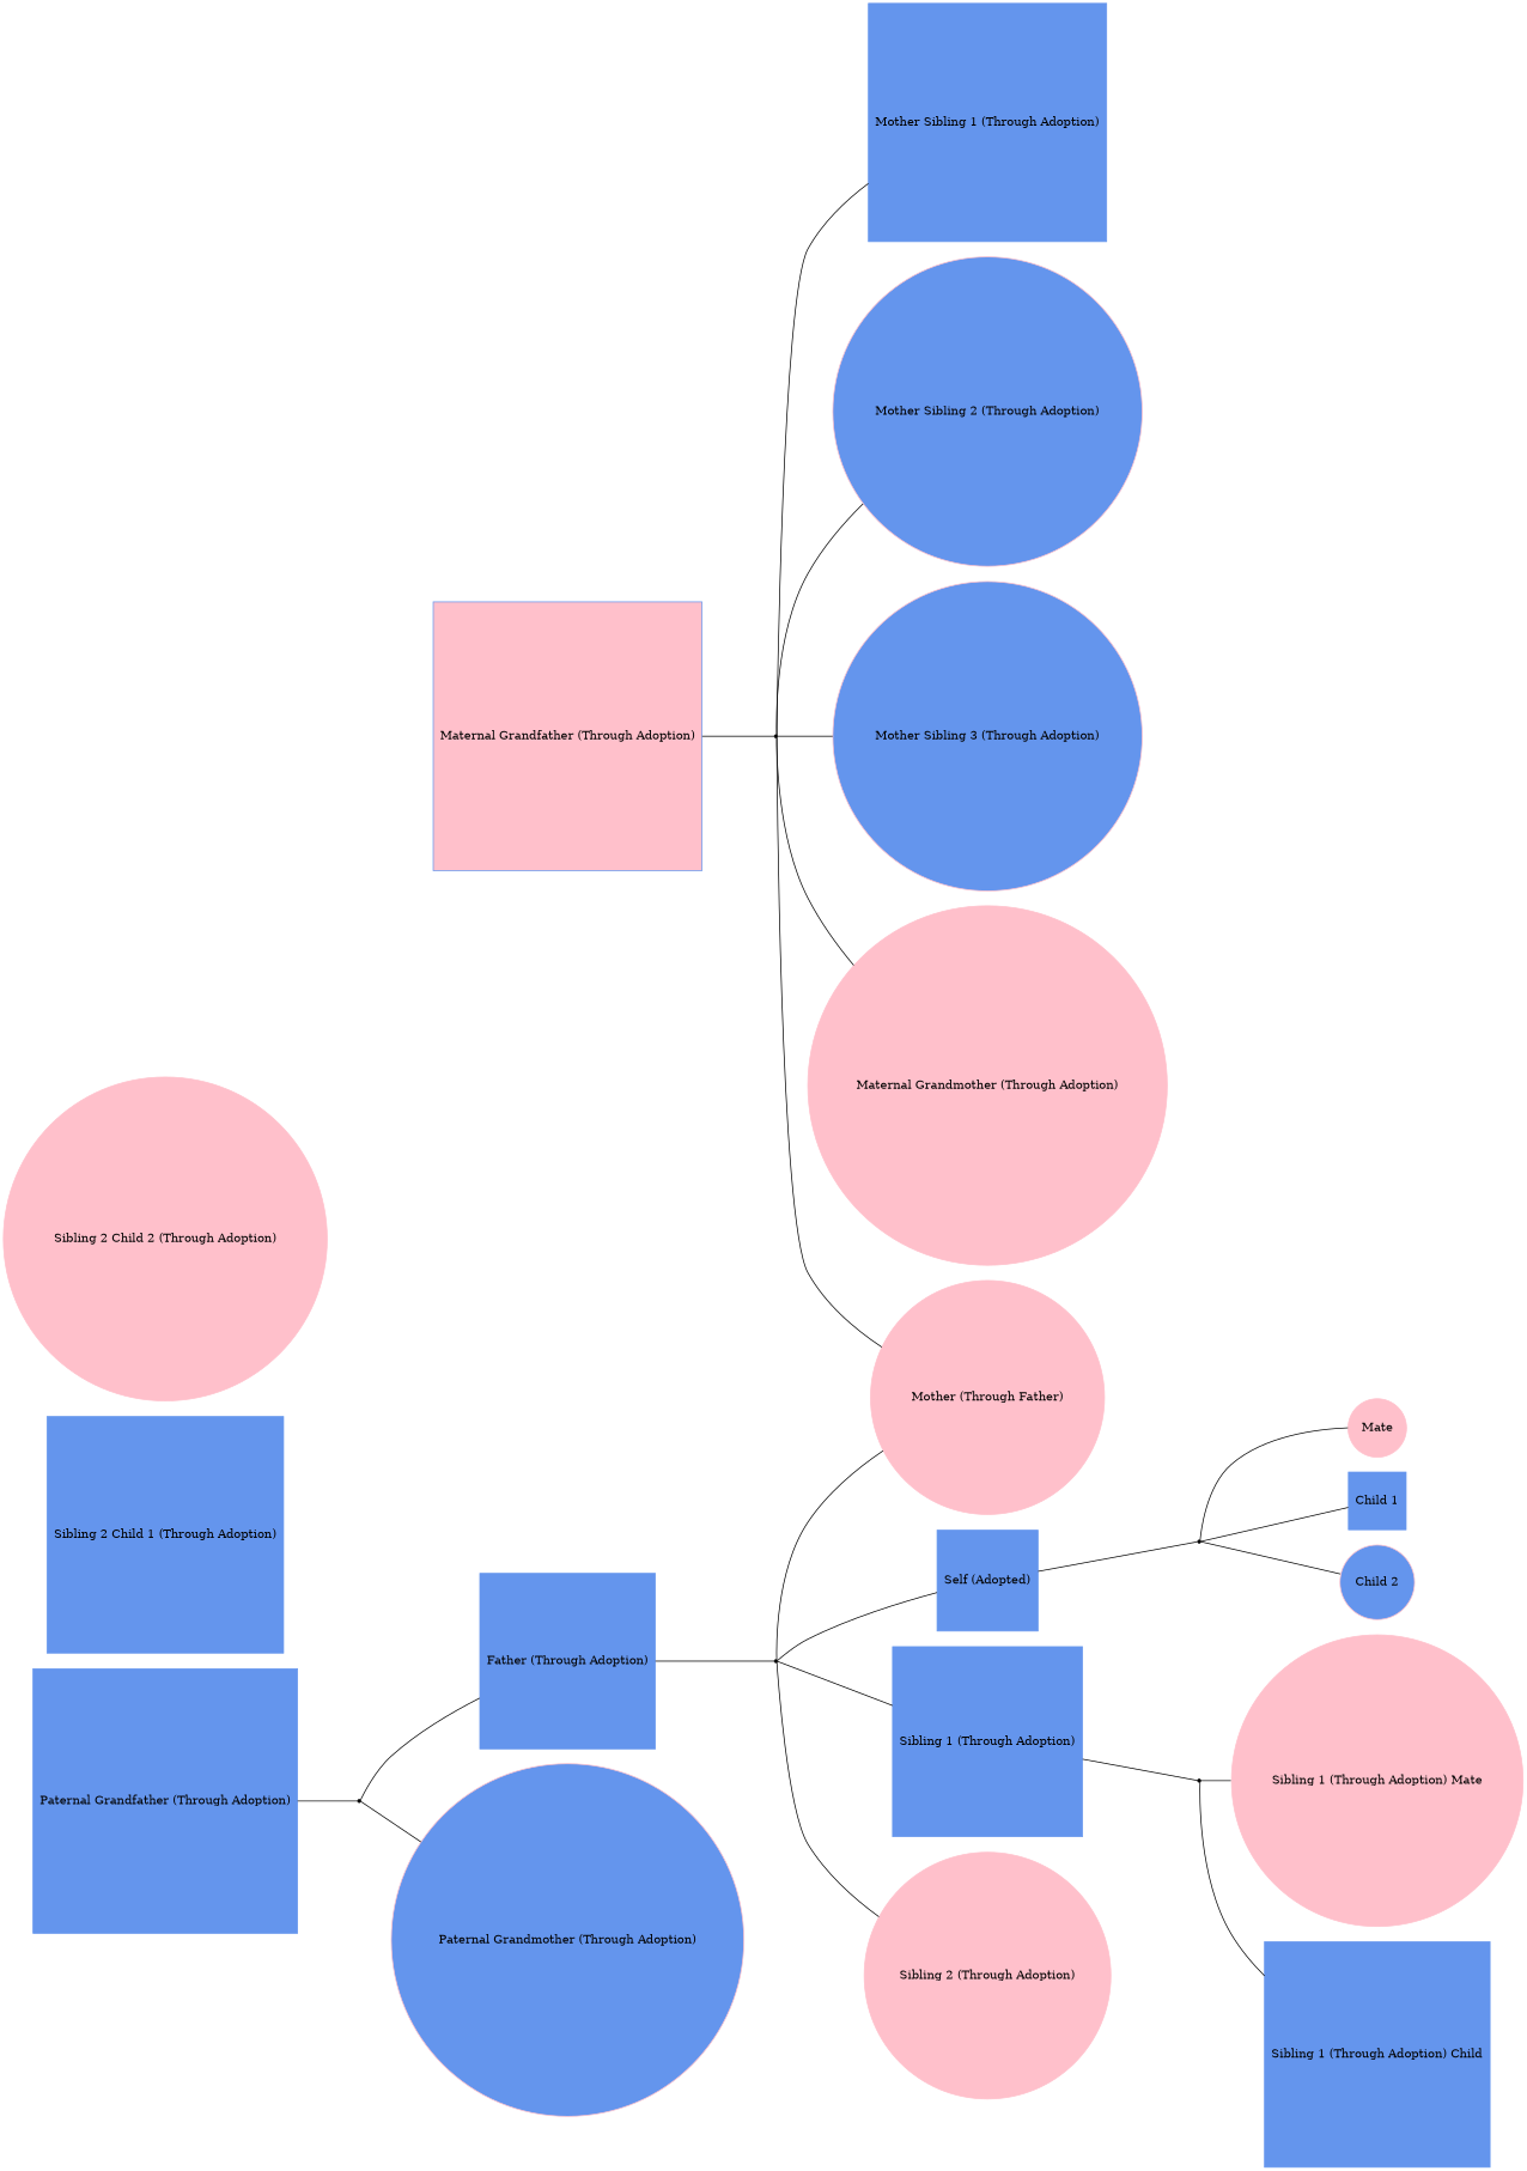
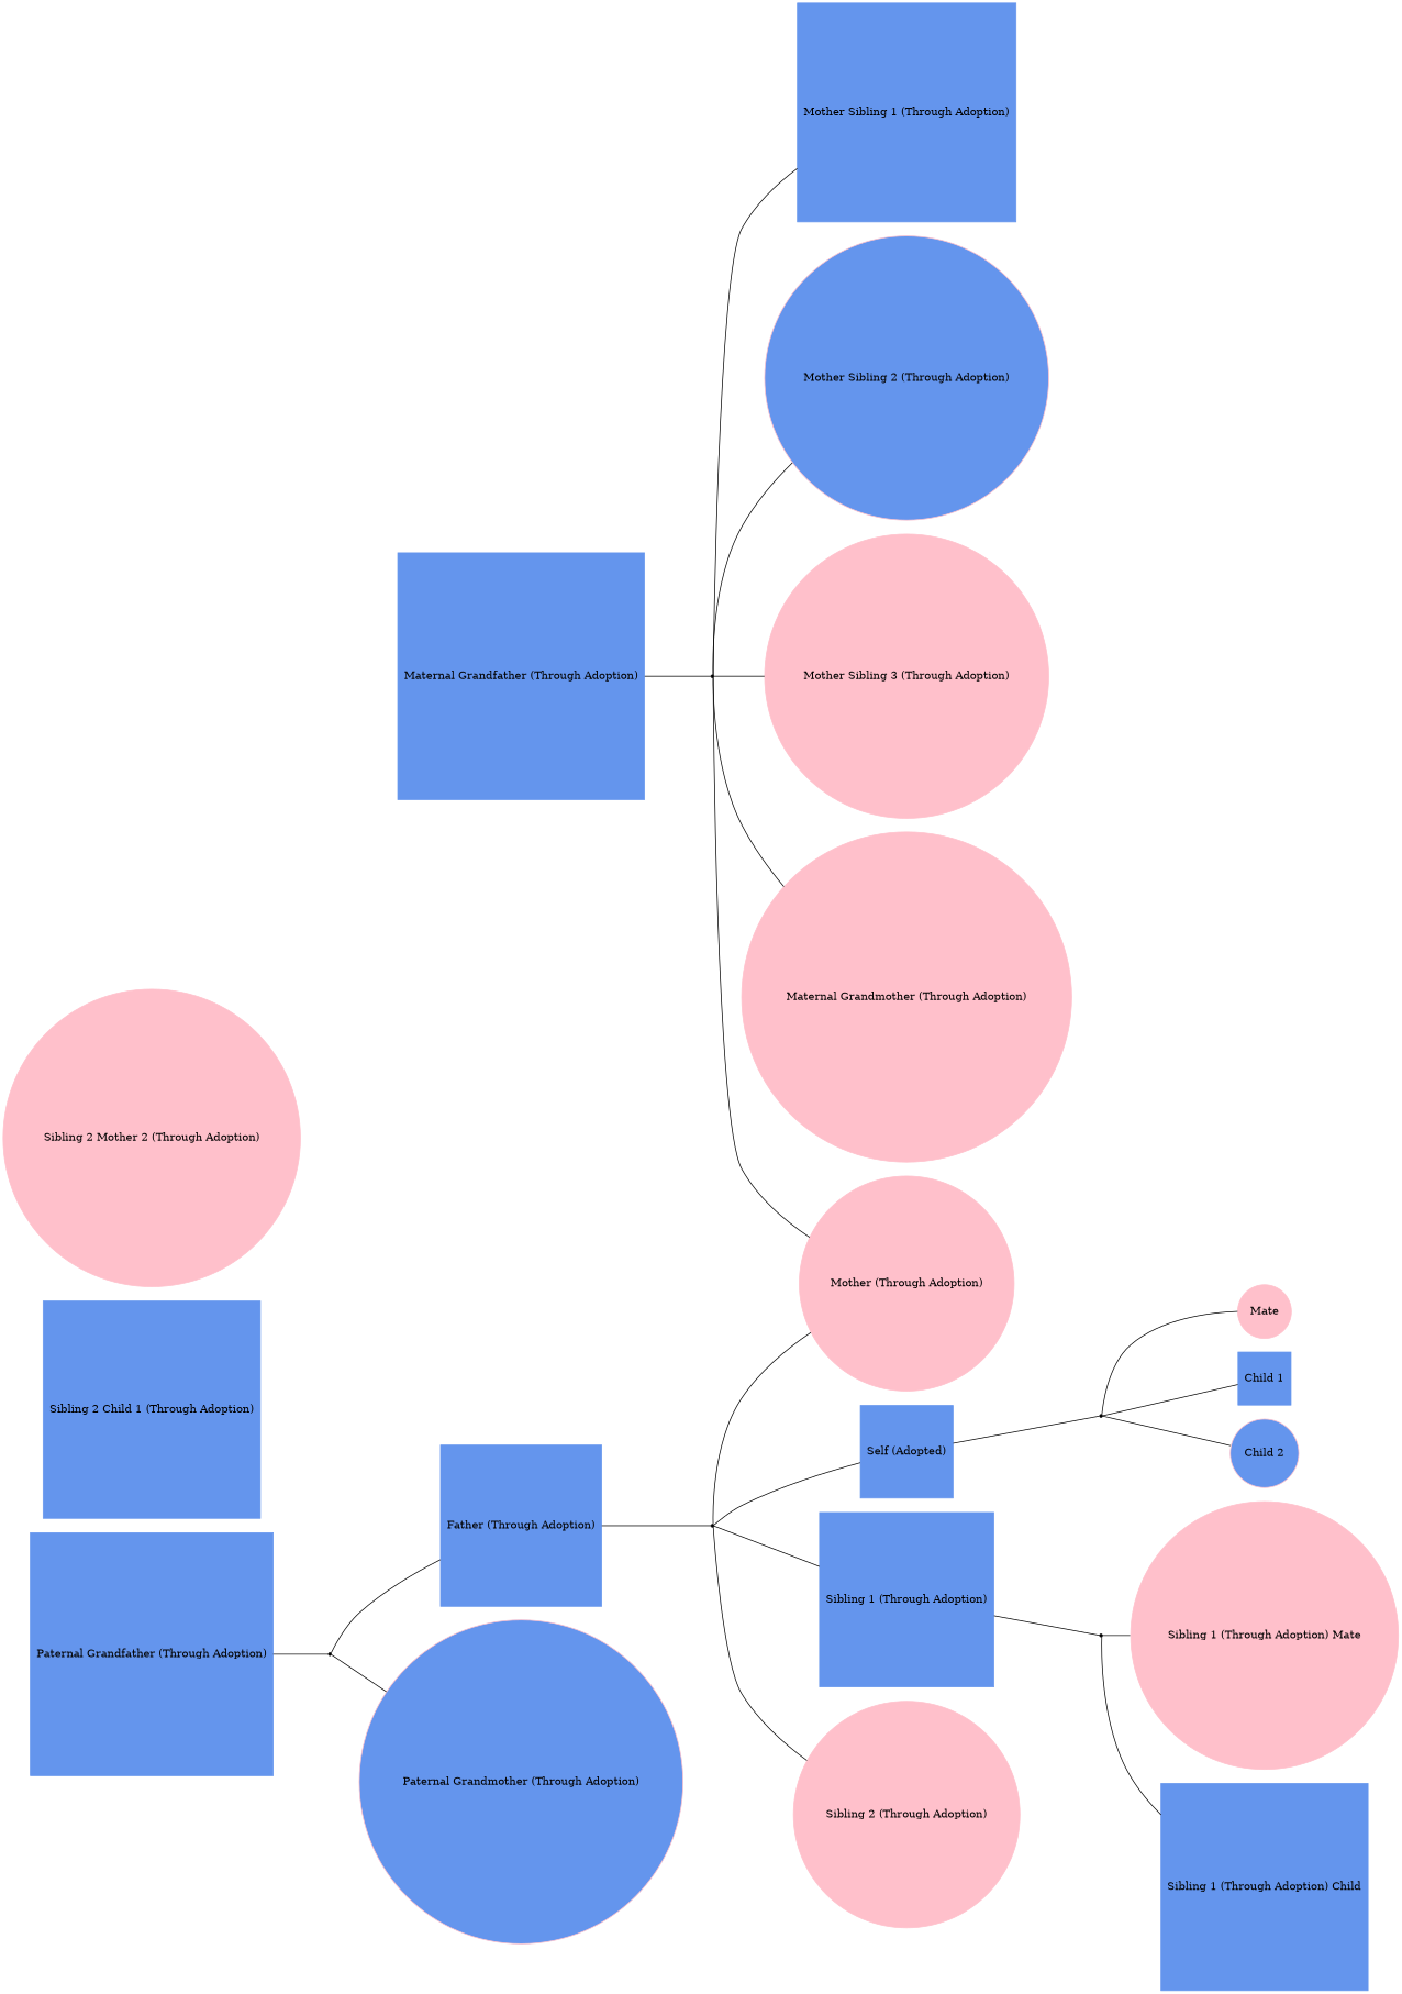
  graph {
    rankdir=LR
    node [color=pink regular=1 shape=oval style=filled]
    "Self (Adopted)" [color=cornflowerblue shape=box]
    "self(adopted)+mate" [shape=point color="" regular="" style=""]
    Mate
    "Child 1" [color=cornflowerblue shape=box]
    "Child 2" [fillcolor=cornflowerblue]
    "Sibling 1 (Through Adoption)" [color=cornflowerblue shape=box]
    "sibling1(throughadoption)+sibling1(throughadoption)mate" [shape=point color="" regular="" style=""]
    "Sibling 1 (Through Adoption) Mate"
    "Sibling 1 (Through Adoption) Child" [color=cornflowerblue shape=box]
    "Sibling 2 Child 1 (Through Adoption)" [color=cornflowerblue shape=box]
-   "Sibling 2 Child 2 (Through Adoption)"
+   "Sibling 2 Child 2 (Through Adoption)" [label="Sibling 2 Mother 2 (Through Adoption)"]
    "Father (Through Adoption)" [color=cornflowerblue shape=box]
    "father(throughadoption)+mother(throughadoption)" [shape=point color="" regular="" style=""]
    "Sibling 2 (Through Adoption)"
-   "Mother (Through Adoption)" [label="Mother (Through Father)"]
+   "Mother (Through Adoption)"
    "Paternal Grandfather (Through Adoption)" [color=cornflowerblue shape=box]
    "paternalgrandfather(throughadoption)+paternalgrandmother(throughadoption)" [shape=point color="" regular="" style=""]
    "Paternal Grandmother (Through Adoption)" [fillcolor=cornflowerblue]
    "Mother Sibling 1 (Through Adoption)" [color=cornflowerblue shape=box]
    "Mother Sibling 2 (Through Adoption)" [fillcolor=cornflowerblue]
-   "Maternal Grandfather (Through Adoption)" [color=cornflowerblue shape=box fillcolor=pink]
+   "Maternal Grandfather (Through Adoption)" [color=cornflowerblue shape=box]
    "maternalgrandfather(throughadoption)+maternalgrandmother(throughadoption)" [shape=point color="" regular="" style=""]
-   "Mother Sibling 3 (Through Adoption)" [fillcolor=cornflowerblue]
+   "Mother Sibling 3 (Through Adoption)"
    "Maternal Grandmother (Through Adoption)"
    "Self (Adopted)" -- "self(adopted)+mate"
    "self(adopted)+mate" -- Mate
    "self(adopted)+mate" -- "Child 1"
    "self(adopted)+mate" -- "Child 2"
    "Sibling 1 (Through Adoption)" -- "sibling1(throughadoption)+sibling1(throughadoption)mate"
    "sibling1(throughadoption)+sibling1(throughadoption)mate" -- "Sibling 1 (Through Adoption) Mate"
    "sibling1(throughadoption)+sibling1(throughadoption)mate" -- "Sibling 1 (Through Adoption) Child"
    "Father (Through Adoption)" -- "father(throughadoption)+mother(throughadoption)"
    "father(throughadoption)+mother(throughadoption)" -- "Self (Adopted)"
    "father(throughadoption)+mother(throughadoption)" -- "Sibling 1 (Through Adoption)"
    "father(throughadoption)+mother(throughadoption)" -- "Sibling 2 (Through Adoption)"
    "father(throughadoption)+mother(throughadoption)" -- "Mother (Through Adoption)"
    "Paternal Grandfather (Through Adoption)" -- "paternalgrandfather(throughadoption)+paternalgrandmother(throughadoption)"
    "paternalgrandfather(throughadoption)+paternalgrandmother(throughadoption)" -- "Father (Through Adoption)"
    "paternalgrandfather(throughadoption)+paternalgrandmother(throughadoption)" -- "Paternal Grandmother (Through Adoption)"
    "Maternal Grandfather (Through Adoption)" -- "maternalgrandfather(throughadoption)+maternalgrandmother(throughadoption)"
    "maternalgrandfather(throughadoption)+maternalgrandmother(throughadoption)" -- "Mother (Through Adoption)"
    "maternalgrandfather(throughadoption)+maternalgrandmother(throughadoption)" -- "Mother Sibling 1 (Through Adoption)"
    "maternalgrandfather(throughadoption)+maternalgrandmother(throughadoption)" -- "Mother Sibling 2 (Through Adoption)"
    "maternalgrandfather(throughadoption)+maternalgrandmother(throughadoption)" -- "Mother Sibling 3 (Through Adoption)"
    "maternalgrandfather(throughadoption)+maternalgrandmother(throughadoption)" -- "Maternal Grandmother (Through Adoption)"
  }
